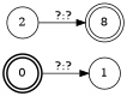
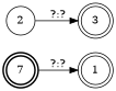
  digraph {
    nodesep=0.25
    rankdir=LR
    ranksep=0.4
    node [fontsize=14 shape=doublecircle style=solid]
    edge [fontsize=14]
-   n1 [label=0 style=bold]
-   n2 [label=1 shape=circle]
+   n1 [label=7 style=bold]
+   n2 [label=1]
    n3 [label=2 shape=circle]
-   n4 [label=8]
+   n4 [label=3]
    n1 -> n2 [label="?:?"]
    n3 -> n4 [label="?:?"]
  }
